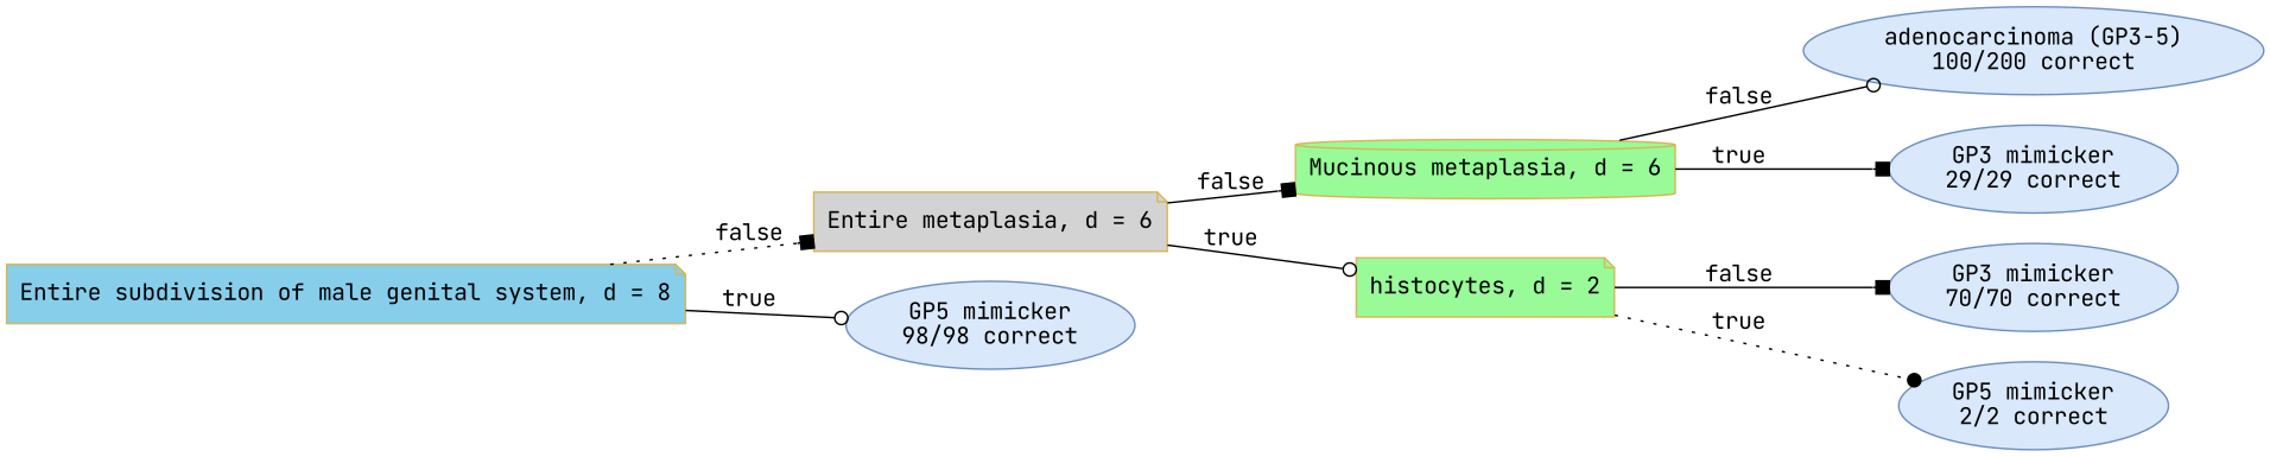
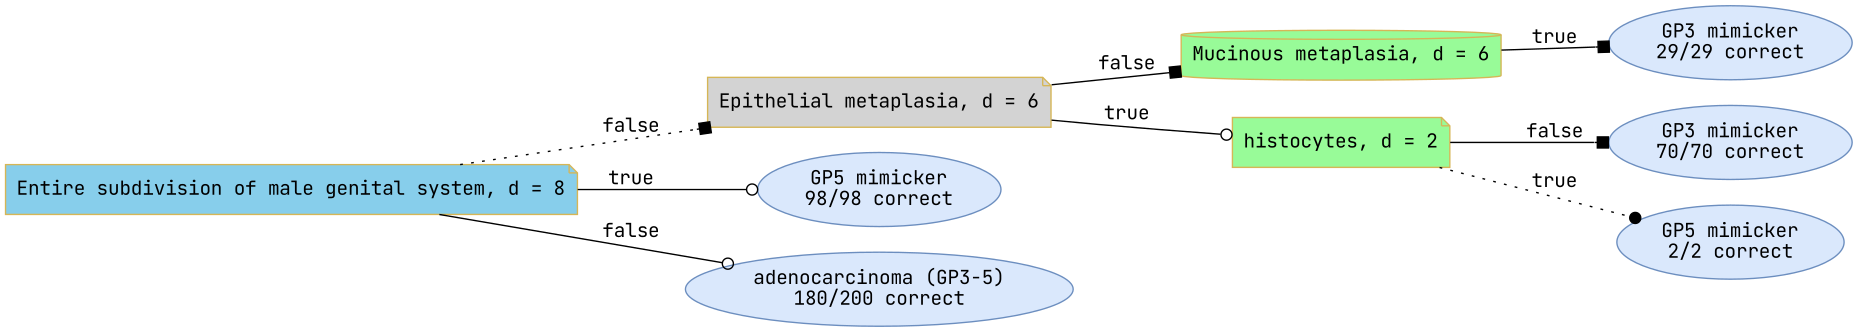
  digraph {
    fontname="JetBrains Mono"
    rankdir=LR
    node [color="#6C8EBF" fillcolor="#DAE8FC" fontname="JetBrains Mono" shape=ellipse style="rounded,filled"]
    edge [arrowhead=box fontname="JetBrains Mono" style=solid]
    n1 [color="#D6B656" fillcolor=skyblue label="Entire subdivision of male genital system, d = 8" shape=note]
-   n2 [color="#D6B656" fillcolor=lightgrey label="Entire metaplasia, d = 6" shape=note]
+   n2 [color="#D6B656" fillcolor=lightgrey label="Epithelial metaplasia, d = 6" shape=note]
    n3 [label=<GP5 mimicker<br/>98/98 correct>]
    n4 [color="#D6B656" fillcolor=palegreen label="Mucinous metaplasia, d = 6" shape=cylinder]
    n5 [color="#D6B656" fillcolor=palegreen label="histocytes, d = 2" shape=note]
-   n6 [label=<adenocarcinoma (GP3-5)<br/>100/200 correct>]
+   n6 [label=<adenocarcinoma (GP3-5)<br/>180/200 correct>]
    n7 [label=<GP3 mimicker<br/>29/29 correct>]
    n8 [label=<GP3 mimicker<br/>70/70 correct>]
    n9 [label=<GP5 mimicker<br/>2/2 correct>]
    n1 -> n2 [label=false style=dotted]
    n1 -> n3 [arrowhead=odot label=true]
    n2 -> n4 [label=false]
    n2 -> n5 [arrowhead=odot label=true]
-   n4 -> n6 [arrowhead=odot label=false]
+   n1 -> n6 [arrowhead=odot label=false]
    n4 -> n7 [label=true]
    n5 -> n8 [label=false]
    n5 -> n9 [arrowhead=dot label=true style=dotted]
  }
